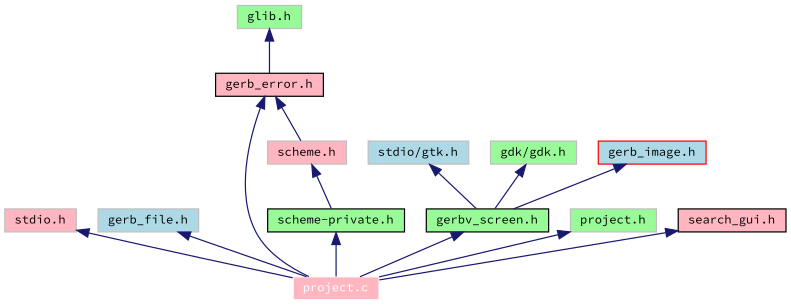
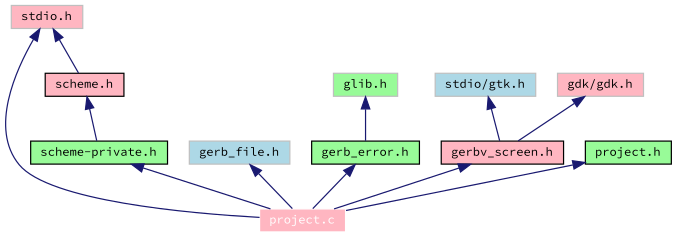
  digraph {
    fontname="Source Code Pro"
    node [color=black fillcolor=palegreen fontname="Source Code Pro" fontsize=10 shape=record style=filled]
    edge [color=midnightblue dir=back fontname="Source Code Pro" fontsize=10 labelfontname=Helvetica labelfontsize=10 style=solid]
    n1 [color=white fillcolor=lightpink fontcolor=white height=0.2 label="project.c" width=0.4]
    n2 [color=grey75 fillcolor=lightpink height=0.2 label="stdio.h" width=0.4]
-   n3 [color=grey75 fillcolor=lightpink height=0.2 label="scheme.h" width=0.4]
+   n3 [fillcolor=lightpink height=0.2 label="scheme.h" width=0.4]
    n4 [color=grey75 fillcolor=lightblue height=0.2 label="gerb_file.h" width=0.4]
    n5 [height=0.2 label="scheme-private.h" width=0.4]
-   n6 [fillcolor=lightpink height=0.2 label="gerb_error.h" width=0.4]
+   n6 [height=0.2 label="gerb_error.h" width=0.4]
    n7 [color=grey75 height=0.2 label="glib.h" width=0.4]
-   n8 [height=0.2 label="gerbv_screen.h" width=0.4]
+   n8 [fillcolor=lightpink height=0.2 label="gerbv_screen.h" width=0.4]
    n9 [color=grey75 fillcolor=lightblue height=0.2 label="stdio/gtk.h" width=0.4]
-   n10 [color=grey75 height=0.2 label="gdk/gdk.h" width=0.4]
-   n11 [color=red fillcolor=lightblue height=0.2 label="gerb_image.h" width=0.4]
-   n12 [color=grey75 height=0.2 label="project.h" width=0.4]
-   n13 [fillcolor=lightpink height=0.2 label="search_gui.h" width=0.4]
+   n10 [color=grey75 fillcolor=lightpink height=0.2 label="gdk/gdk.h" width=0.4]
+   n12 [height=0.2 label="project.h" width=0.4]
    n2 -> n1
-   n6 -> n3
+   n2 -> n3
    n3 -> n5
    n4 -> n1
    n5 -> n1
    n6 -> n1
    n7 -> n6
    n8 -> n1
    n9 -> n8
    n10 -> n8
-   n11 -> n8
    n12 -> n1
-   n13 -> n1
  }
